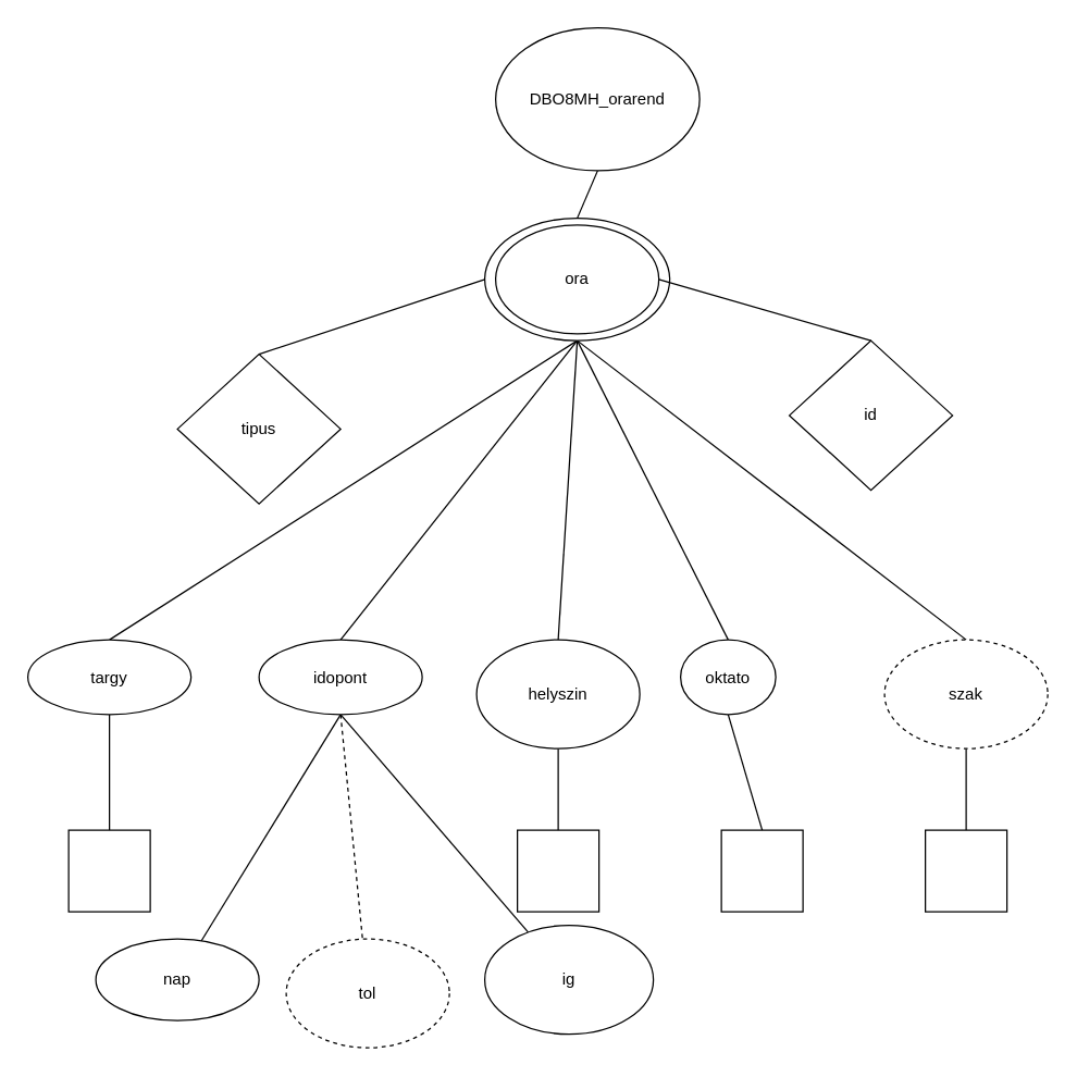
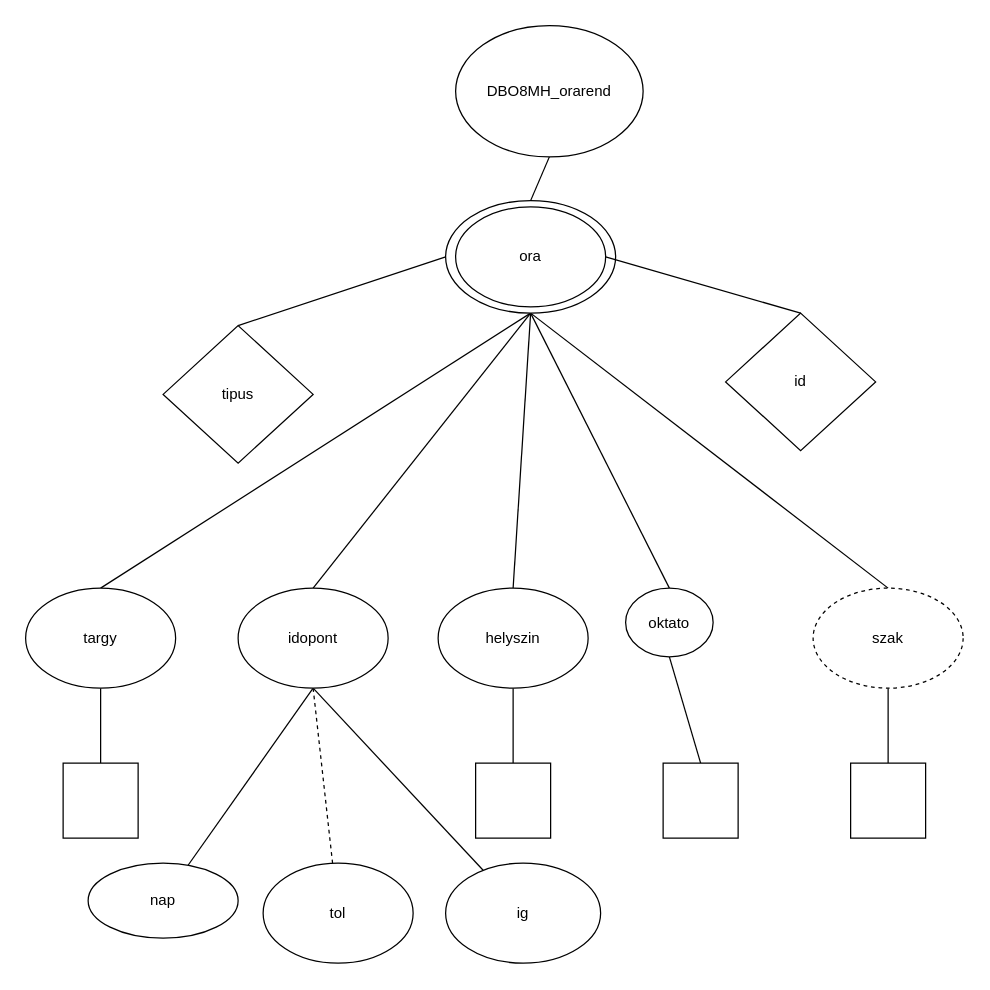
  <mxCell id="0" />
  <mxCell id="1" parent="0" />
  <mxCell id="2" style="edgeStyle=none;rounded=0;orthogonalLoop=1;jettySize=auto;html=1;exitX=0;exitY=0.5;exitDx=0;exitDy=0;entryX=0.5;entryY=0;entryDx=0;entryDy=0;endArrow=none;endFill=0;" edge="1" parent="1" source="8" target="13"><mxGeometry relative="1" as="geometry" /></mxCell>
  <mxCell id="3" style="edgeStyle=none;rounded=0;orthogonalLoop=1;jettySize=auto;html=1;exitX=0.5;exitY=1;exitDx=0;exitDy=0;entryX=0.5;entryY=0;entryDx=0;entryDy=0;endArrow=none;endFill=0;" edge="1" parent="1" source="8" target="24"><mxGeometry relative="1" as="geometry" /></mxCell>
  <mxCell id="4" style="edgeStyle=none;rounded=0;orthogonalLoop=1;jettySize=auto;html=1;exitX=0.5;exitY=1;exitDx=0;exitDy=0;entryX=0.5;entryY=0;entryDx=0;entryDy=0;endArrow=none;endFill=0;" edge="1" parent="1" source="8" target="18"><mxGeometry relative="1" as="geometry" /></mxCell>
  <mxCell id="5" style="edgeStyle=none;rounded=0;orthogonalLoop=1;jettySize=auto;html=1;exitX=0.5;exitY=1;exitDx=0;exitDy=0;entryX=0.5;entryY=0;entryDx=0;entryDy=0;endArrow=none;endFill=0;" edge="1" parent="1" source="8" target="22"><mxGeometry relative="1" as="geometry" /></mxCell>
  <mxCell id="6" style="edgeStyle=none;rounded=0;orthogonalLoop=1;jettySize=auto;html=1;exitX=0.5;exitY=1;exitDx=0;exitDy=0;entryX=0.5;entryY=0;entryDx=0;entryDy=0;endArrow=none;endFill=0;" edge="1" parent="1" source="8" target="26"><mxGeometry relative="1" as="geometry" /></mxCell>
  <mxCell id="7" style="edgeStyle=none;rounded=0;orthogonalLoop=1;jettySize=auto;html=1;exitX=0.5;exitY=1;exitDx=0;exitDy=0;entryX=0.5;entryY=0;entryDx=0;entryDy=0;endArrow=none;endFill=0;" edge="1" parent="1" source="8" target="20"><mxGeometry relative="1" as="geometry" /></mxCell>
  <mxCell id="8" value="" style="ellipse;whiteSpace=wrap;html=1;" vertex="1" parent="1"><mxGeometry x="356" y="160" width="136" height="90" as="geometry" /></mxCell>
  <mxCell id="9" style="edgeStyle=none;rounded=0;orthogonalLoop=1;jettySize=auto;html=1;exitX=0.5;exitY=1;exitDx=0;exitDy=0;entryX=0.5;entryY=0;entryDx=0;entryDy=0;shape=wire;dashed=1;endArrow=none;endFill=0;" edge="1" parent="1" source="10" target="8"><mxGeometry relative="1" as="geometry" /></mxCell>
  <mxCell id="10" value="DBO8MH_orarend" style="ellipse;whiteSpace=wrap;html=1;" vertex="1" parent="1"><mxGeometry x="364" y="20" width="150" height="105" as="geometry" /></mxCell>
  <mxCell id="11" style="edgeStyle=none;rounded=0;orthogonalLoop=1;jettySize=auto;html=1;exitX=1;exitY=0.5;exitDx=0;exitDy=0;endArrow=none;endFill=0;entryX=0.5;entryY=0;entryDx=0;entryDy=0;" edge="1" parent="1" source="12" target="14"><mxGeometry relative="1" as="geometry" /></mxCell>
  <mxCell id="12" value="ora" style="ellipse;whiteSpace=wrap;html=1;" vertex="1" parent="1"><mxGeometry x="364" y="165" width="120" height="80" as="geometry" /></mxCell>
  <mxCell id="13" value="tipus" style="shape=rhombus;perimeter=rhombusPerimeter;whiteSpace=wrap;html=1;align=center;" vertex="1" parent="1"><mxGeometry x="130" y="260" width="120" height="110" as="geometry" /></mxCell>
  <mxCell id="14" value="id" style="shape=rhombus;perimeter=rhombusPerimeter;whiteSpace=wrap;html=1;align=center;" vertex="1" parent="1"><mxGeometry x="580" y="250" width="120" height="110" as="geometry" /></mxCell>
  <mxCell id="15" value="" style="edgeStyle=none;rounded=0;orthogonalLoop=1;jettySize=auto;html=1;exitX=0.5;exitY=1;exitDx=0;exitDy=0;endArrow=none;endFill=0;" edge="1" parent="1" source="18" target="31"><mxGeometry relative="1" as="geometry" /></mxCell>
  <mxCell id="16" value="" style="edgeStyle=none;rounded=0;orthogonalLoop=1;jettySize=auto;html=1;exitX=0.5;exitY=1;exitDx=0;exitDy=0;endArrow=none;endFill=0;dashed=1;" edge="1" parent="1" source="18" target="32"><mxGeometry relative="1" as="geometry" /></mxCell>
  <mxCell id="17" value="" style="edgeStyle=none;rounded=0;orthogonalLoop=1;jettySize=auto;html=1;exitX=0.5;exitY=1;exitDx=0;exitDy=0;endArrow=none;endFill=0;" edge="1" parent="1" source="18" target="33"><mxGeometry relative="1" as="geometry"><mxPoint x="250" y="550" as="sourcePoint" /></mxGeometry></mxCell>
- <mxCell id="18" value="idopont" style="ellipse;whiteSpace=wrap;html=1;" vertex="1" parent="1"><mxGeometry x="190" y="470" width="120" height="55" as="geometry" /></mxCell>
+ <mxCell id="18" value="idopont" style="ellipse;whiteSpace=wrap;html=1;" vertex="1" parent="1"><mxGeometry x="190" y="470" width="120" height="80" as="geometry" /></mxCell>
  <mxCell id="19" style="edgeStyle=none;rounded=0;orthogonalLoop=1;jettySize=auto;html=1;exitX=0.5;exitY=1;exitDx=0;exitDy=0;entryX=0.5;entryY=0;entryDx=0;entryDy=0;endArrow=none;endFill=0;" edge="1" parent="1" source="20" target="30"><mxGeometry relative="1" as="geometry" /></mxCell>
  <mxCell id="20" value="szak" style="ellipse;whiteSpace=wrap;html=1;dashed=1;" vertex="1" parent="1"><mxGeometry x="650" y="470" width="120" height="80" as="geometry" /></mxCell>
  <mxCell id="21" style="edgeStyle=none;rounded=0;orthogonalLoop=1;jettySize=auto;html=1;exitX=0.5;exitY=1;exitDx=0;exitDy=0;endArrow=none;endFill=0;" edge="1" parent="1" source="22" target="28"><mxGeometry relative="1" as="geometry" /></mxCell>
  <mxCell id="22" value="helyszin" style="ellipse;whiteSpace=wrap;html=1;" vertex="1" parent="1"><mxGeometry x="350" y="470" width="120" height="80" as="geometry" /></mxCell>
  <mxCell id="23" value="" style="edgeStyle=none;rounded=0;orthogonalLoop=1;jettySize=auto;html=1;endArrow=none;endFill=0;" edge="1" parent="1" source="24" target="27"><mxGeometry relative="1" as="geometry" /></mxCell>
- <mxCell id="24" value="targy" style="ellipse;whiteSpace=wrap;html=1;" vertex="1" parent="1"><mxGeometry x="20" y="470" width="120" height="55" as="geometry" /></mxCell>
+ <mxCell id="24" value="targy" style="ellipse;whiteSpace=wrap;html=1;" vertex="1" parent="1"><mxGeometry x="20" y="470" width="120" height="80" as="geometry" /></mxCell>
  <mxCell id="25" style="edgeStyle=none;rounded=0;orthogonalLoop=1;jettySize=auto;html=1;exitX=0.5;exitY=1;exitDx=0;exitDy=0;entryX=0.5;entryY=0;entryDx=0;entryDy=0;endArrow=none;endFill=0;" edge="1" parent="1" source="26" target="29"><mxGeometry relative="1" as="geometry" /></mxCell>
  <mxCell id="26" value="oktato" style="ellipse;whiteSpace=wrap;html=1;" vertex="1" parent="1"><mxGeometry x="500" y="470" width="70" height="55" as="geometry" /></mxCell>
  <mxCell id="27" value="" style="whiteSpace=wrap;html=1;" vertex="1" parent="1"><mxGeometry x="50" y="610" width="60" height="60" as="geometry" /></mxCell>
  <mxCell id="28" value="" style="whiteSpace=wrap;html=1;" vertex="1" parent="1"><mxGeometry x="380" y="610" width="60" height="60" as="geometry" /></mxCell>
  <mxCell id="29" value="" style="whiteSpace=wrap;html=1;" vertex="1" parent="1"><mxGeometry x="530" y="610" width="60" height="60" as="geometry" /></mxCell>
  <mxCell id="30" value="" style="whiteSpace=wrap;html=1;" vertex="1" parent="1"><mxGeometry x="680" y="610" width="60" height="60" as="geometry" /></mxCell>
  <mxCell id="31" value="nap" style="ellipse;whiteSpace=wrap;html=1;" vertex="1" parent="1"><mxGeometry x="70" y="690" width="120" height="60" as="geometry" /></mxCell>
- <mxCell id="32" value="tol" style="ellipse;whiteSpace=wrap;html=1;dashed=1;" vertex="1" parent="1"><mxGeometry x="210" y="690" width="120" height="80" as="geometry" /></mxCell>
- <mxCell id="33" value="ig" style="ellipse;whiteSpace=wrap;html=1;" vertex="1" parent="1"><mxGeometry x="356" y="680" width="124" height="80" as="geometry" /></mxCell>
+ <mxCell id="32" value="tol" style="ellipse;whiteSpace=wrap;html=1;" vertex="1" parent="1"><mxGeometry x="210" y="690" width="120" height="80" as="geometry" /></mxCell>
+ <mxCell id="33" value="ig" style="ellipse;whiteSpace=wrap;html=1;" vertex="1" parent="1"><mxGeometry x="356" y="690" width="124" height="80" as="geometry" /></mxCell>
